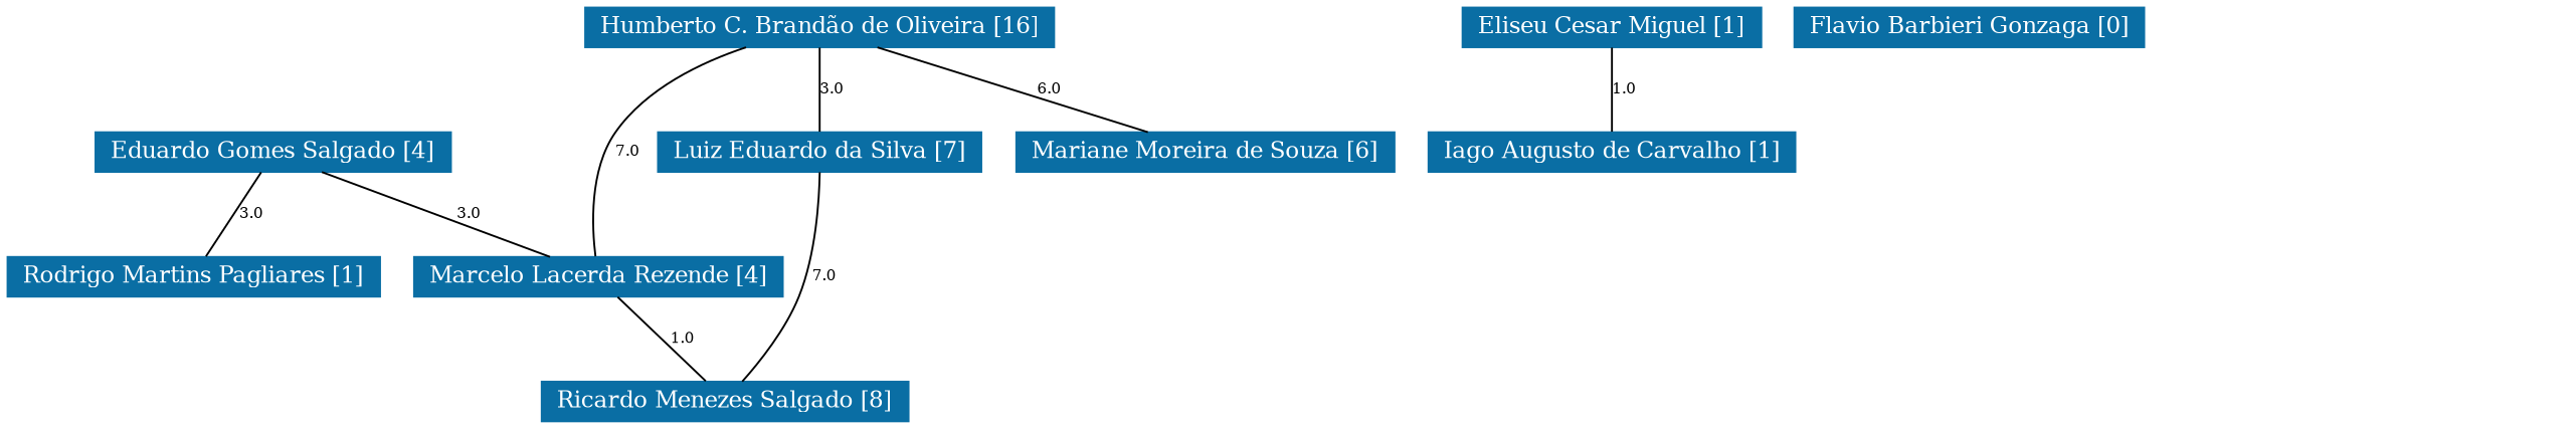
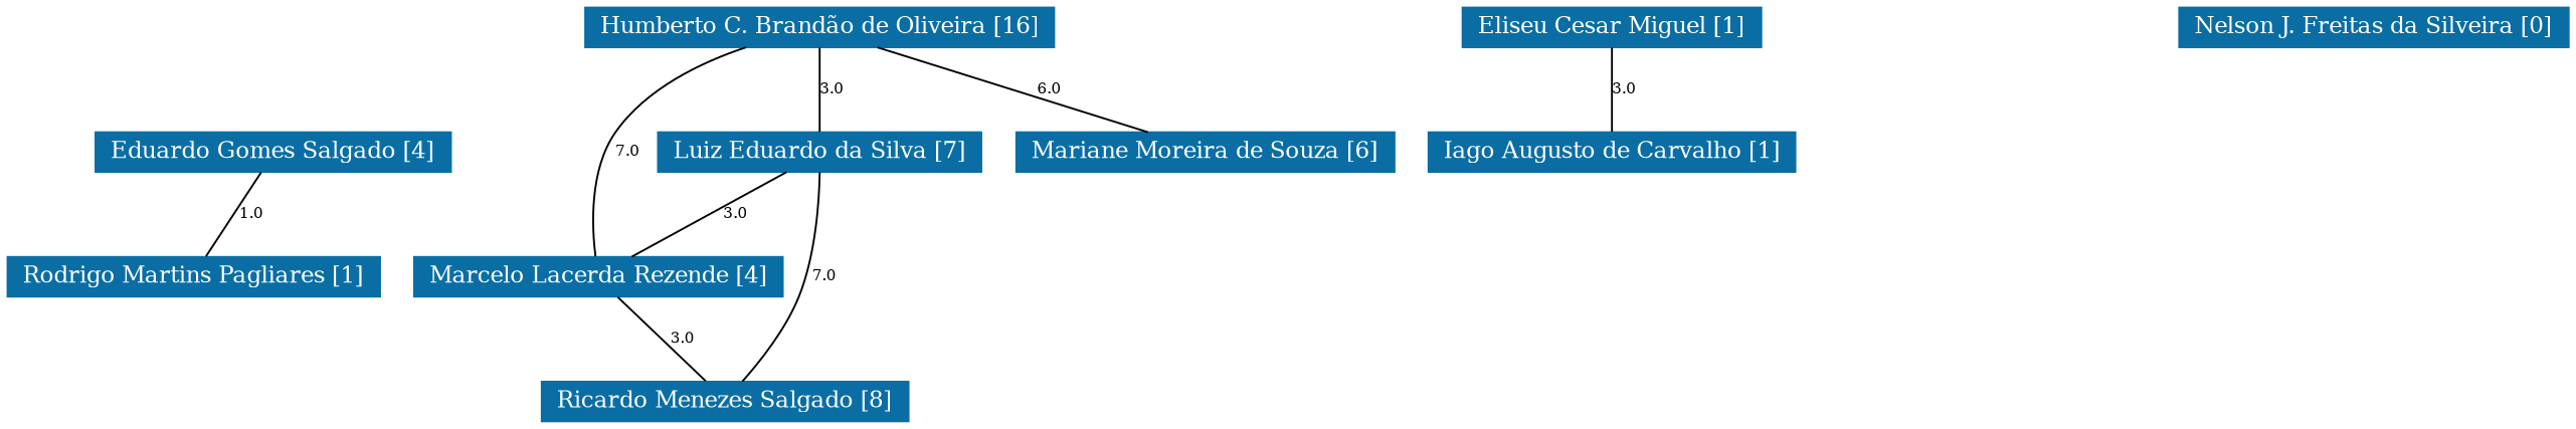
  strict graph {
    node [color="#0A6EA4" fontcolor="#FFFFFF" fontsize=12 shape=rectangle style=filled]
    edge [fontsize=8]
    n1 [height=0.29167 label="Eduardo Gomes Salgado [4]" width=2.1111]
    n2 [height=0.29167 label="Marcelo Lacerda Rezende [4]" width=2.1944]
    n3 [height=0.29167 label="Rodrigo Martins Pagliares [1]" width=2.1806]
    n4 [height=0.29167 label="Ricardo Menezes Salgado [8]" width=2.1806]
    n5 [height=0.29167 label="Eliseu Cesar Miguel [1]" width=1.7917]
    n6 [height=0.29167 label="Iago Augusto de Carvalho [1]" width=2.1944]
-   n7 [height=0.29167 label="Flavio Barbieri Gonzaga [0]" width=2.0833]
    n8 [height=0.29167 label="Humberto C. Brandão de Oliveira [16]" width=2.7778]
    n9 [height=0.29167 label="Luiz Eduardo da Silva [7]" width=1.9444]
    n10 [height=0.29167 label="Mariane Moreira de Souza [6]" width=2.2083]
-   n1 -- n2 [label=3.0]
-   n1 -- n3 [label=3.0]
-   n2 -- n4 [label=1.0]
-   n5 -- n6 [label=1.0]
+   n11 [height=0.29167 label="Nelson J. Freitas da Silveira [0]" width=2.2917]
+   n9 -- n2 [label=3.0]
+   n1 -- n3 [label=1.0]
+   n2 -- n4 [label=3.0]
+   n5 -- n6 [label=3.0]
    n8 -- n2 [label=7.0]
    n8 -- n9 [label=3.0]
    n8 -- n10 [label=6.0]
    n9 -- n4 [label=7.0]
  }
